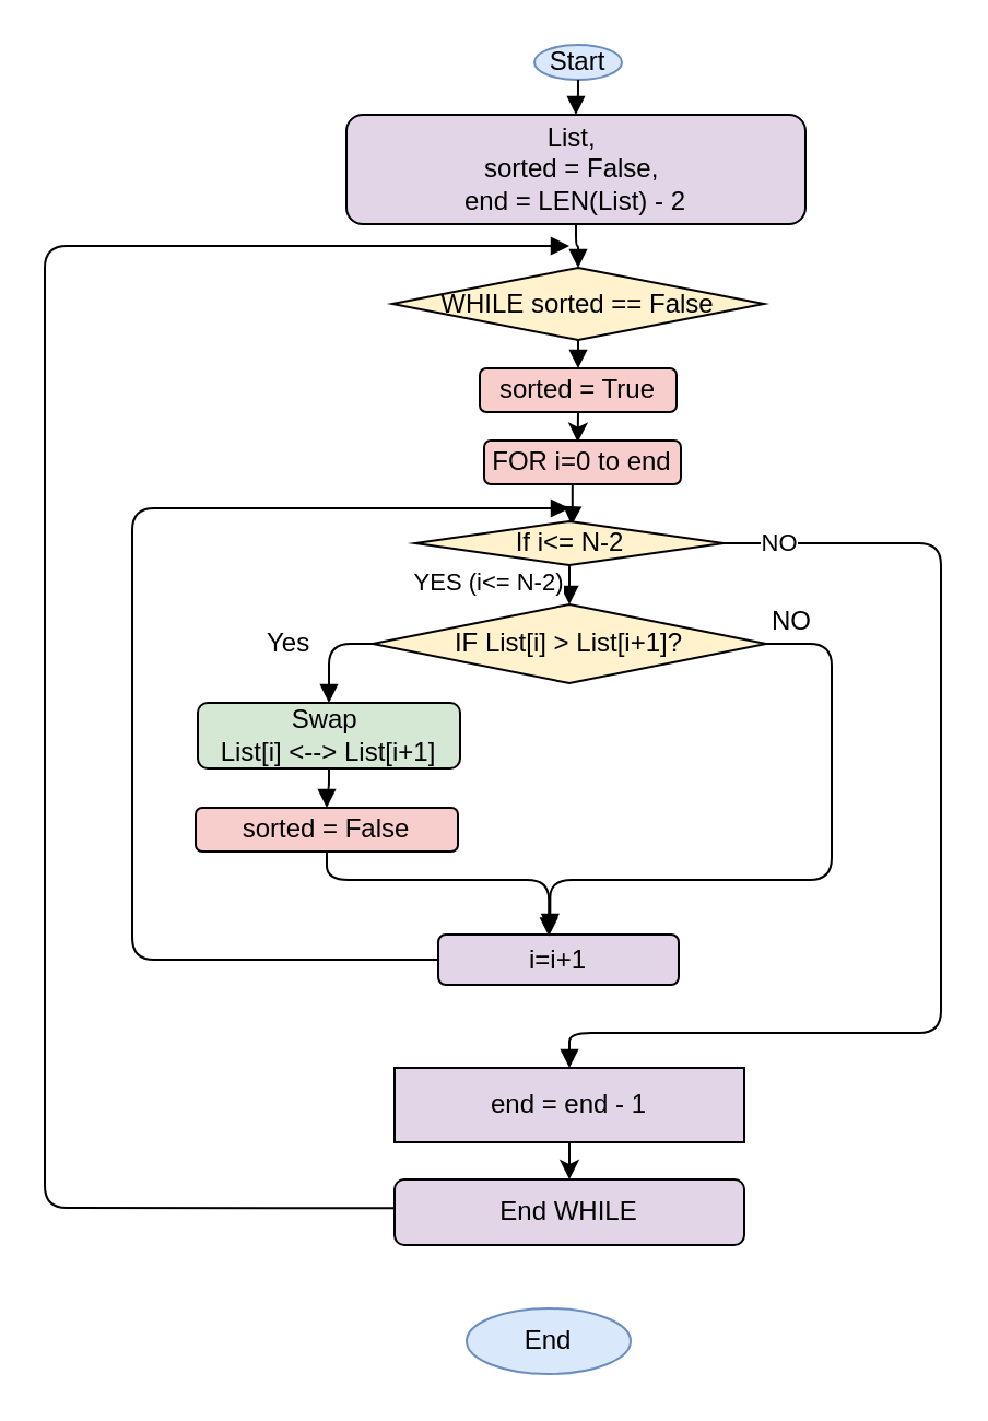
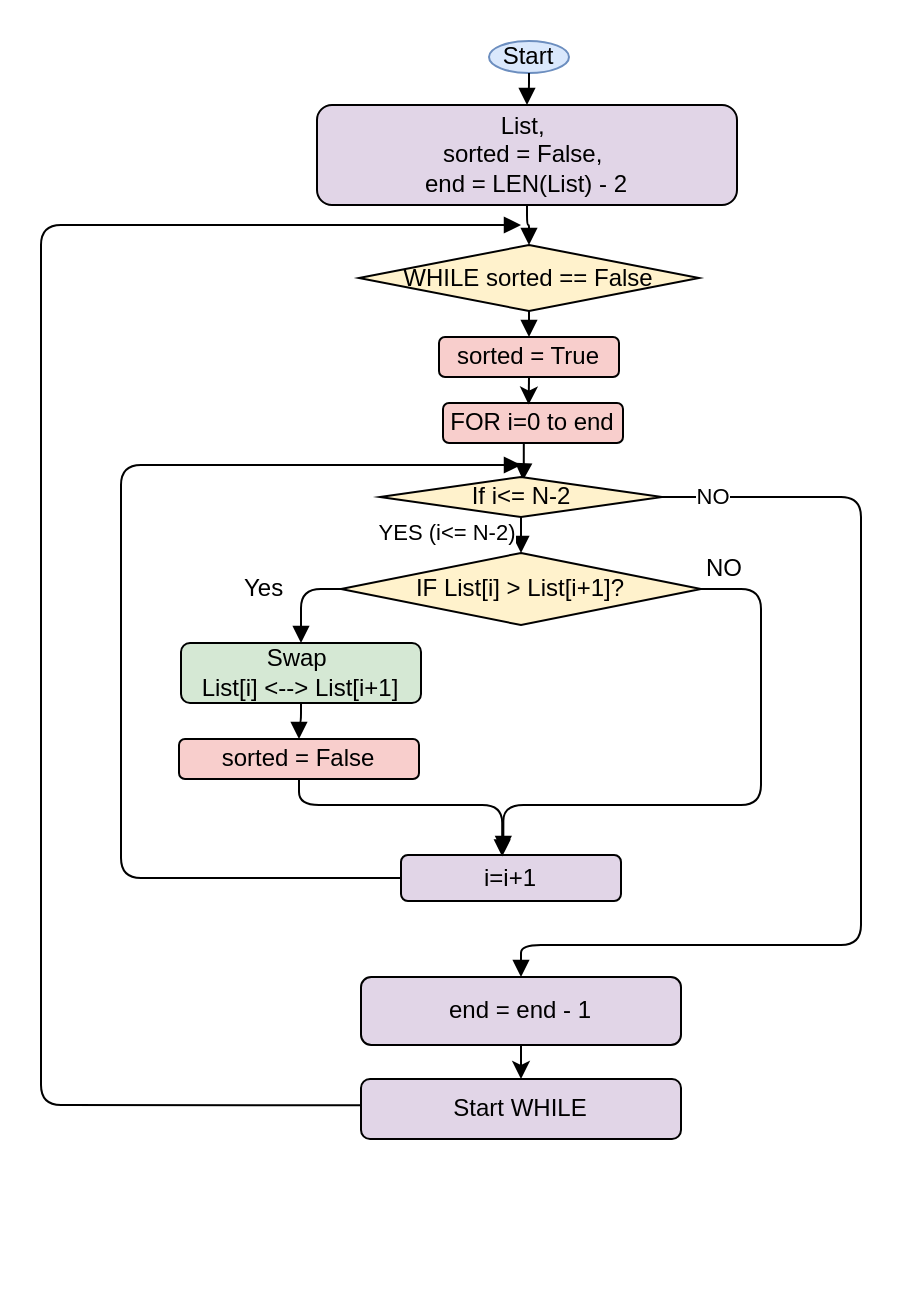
  <mxCell id="0" />
  <mxCell id="1" parent="0" />
  <mxCell id="2" value="Start" style="ellipse;whiteSpace=wrap;html=1;aspect=fixed;fillColor=#dae8fc;strokeColor=#6c8ebf;" parent="1" vertex="1"><mxGeometry x="244" y="20" width="40" height="16" as="geometry" /></mxCell>
  <mxCell id="3" value="&lt;div&gt;List,&amp;nbsp;&lt;/div&gt;&lt;div&gt;sorted = False,&amp;nbsp;&lt;/div&gt;&lt;div&gt;end = LEN(List)&amp;nbsp;- 2&lt;/div&gt;" style="rounded=1;whiteSpace=wrap;html=1;fillColor=#e1d5e7;" parent="1" vertex="1"><mxGeometry x="158" y="52" width="210" height="50" as="geometry" /></mxCell>
  <mxCell id="4" value="WHILE sorted == False" style="rhombus;whiteSpace=wrap;html=1;fillColor=#fff2cc;" parent="1" vertex="1"><mxGeometry x="179" y="122" width="170" height="33" as="geometry" /></mxCell>
  <mxCell id="5" value="sorted = True" style="rounded=1;whiteSpace=wrap;html=1;fillColor=#f8cecc;" parent="1" vertex="1"><mxGeometry x="219" y="168" width="90" height="20" as="geometry" /></mxCell>
  <mxCell id="6" value="IF List[i] &gt; List[i+1]?" style="rhombus;whiteSpace=wrap;html=1;fillColor=#fff2cc;" parent="1" vertex="1"><mxGeometry x="170" y="276" width="180" height="36" as="geometry" /></mxCell>
  <mxCell id="7" value="&lt;div&gt;Swap&amp;nbsp;&lt;/div&gt;&lt;div&gt;List[i] &amp;lt;--&amp;gt; List[i+1]&lt;/div&gt;" style="rounded=1;whiteSpace=wrap;html=1;fillColor=#d5e8d4;" parent="1" vertex="1"><mxGeometry x="90" y="321" width="120" height="30" as="geometry" /></mxCell>
  <mxCell id="8" value="sorted = False" style="rounded=1;whiteSpace=wrap;html=1;fillColor=#f8cecc;" parent="1" vertex="1"><mxGeometry x="89" y="369" width="120" height="20" as="geometry" /></mxCell>
  <mxCell id="9" value="i=i+1" style="rounded=1;whiteSpace=wrap;html=1;fillColor=#e1d5e7;" parent="1" vertex="1"><mxGeometry x="200" y="427" width="110" height="23" as="geometry" /></mxCell>
- <mxCell id="10" value="end = end - 1" style="whiteSpace=wrap;html=1;fillColor=#e1d5e7;rounded=0;" parent="1" vertex="1"><mxGeometry x="180" y="488" width="160" height="34" as="geometry" /></mxCell>
- <mxCell id="11" value="End" style="ellipse;whiteSpace=wrap;html=1;aspect=fixed;fillColor=#dae8fc;strokeColor=#6c8ebf;" parent="1" vertex="1"><mxGeometry x="213" y="598" width="75" height="30" as="geometry" /></mxCell>
+ <mxCell id="10" value="end = end - 1" style="rounded=1;whiteSpace=wrap;html=1;fillColor=#e1d5e7;" parent="1" vertex="1"><mxGeometry x="180" y="488" width="160" height="34" as="geometry" /></mxCell>
  <mxCell id="12" style="edgeStyle=orthogonalEdgeStyle;endArrow=block;endFill=1;" parent="1" source="2" target="3" edge="1"><mxGeometry relative="1" as="geometry" /></mxCell>
  <mxCell id="13" style="edgeStyle=orthogonalEdgeStyle;endArrow=block;endFill=1;" parent="1" source="3" target="4" edge="1"><mxGeometry relative="1" as="geometry" /></mxCell>
  <mxCell id="14" style="edgeStyle=orthogonalEdgeStyle;endArrow=block;endFill=1;" parent="1" source="4" target="5" edge="1"><mxGeometry relative="1" as="geometry" /></mxCell>
  <mxCell id="15" style="edgeStyle=orthogonalEdgeStyle;endArrow=block;endFill=1;entryX=0.507;entryY=0.085;entryDx=0;entryDy=0;entryPerimeter=0;exitX=0.449;exitY=0.93;exitDx=0;exitDy=0;exitPerimeter=0;" parent="1" source="27" target="25" edge="1"><mxGeometry relative="1" as="geometry" /></mxCell>
  <mxCell id="16" style="edgeStyle=orthogonalEdgeStyle;endArrow=block;endFill=1;exitX=0.5;exitY=1;exitDx=0;exitDy=0;" parent="1" source="25" target="6" edge="1"><mxGeometry relative="1" as="geometry" /></mxCell>
  <mxCell id="17" value="YES (i&amp;lt;= N-2)" style="edgeLabel;html=1;align=center;verticalAlign=middle;resizable=0;points=[];" vertex="1" connectable="0" parent="16"><mxGeometry x="-0.328" y="2" relative="1" as="geometry"><mxPoint x="-40" as="offset" /></mxGeometry></mxCell>
  <mxCell id="18" value="" style="edgeStyle=orthogonalEdgeStyle;endArrow=block;endFill=1;exitX=0;exitY=0.5;exitDx=0;exitDy=0;" parent="1" source="6" target="7" edge="1"><mxGeometry relative="1" as="geometry" /></mxCell>
  <mxCell id="19" value="Yes" style="text;html=1;strokeColor=none;fillColor=none;fontSize=12;" parent="1" vertex="1"><mxGeometry y="280" width="30" height="16" as="geometry" x="120" /></mxCell>
  <mxCell id="20" style="edgeStyle=orthogonalEdgeStyle;endArrow=block;endFill=1;" parent="1" source="7" target="8" edge="1"><mxGeometry relative="1" as="geometry" /></mxCell>
  <mxCell id="21" style="edgeStyle=orthogonalEdgeStyle;endArrow=block;endFill=1;exitX=0.5;exitY=1;exitDx=0;exitDy=0;entryX=0.46;entryY=0.033;entryDx=0;entryDy=0;entryPerimeter=0;" parent="1" source="8" target="9" edge="1"><mxGeometry relative="1" as="geometry"><Array as="points"><mxPoint x="149" y="402" /><mxPoint x="251" y="402" /></Array><mxPoint x="260" y="442" as="targetPoint" /></mxGeometry></mxCell>
  <mxCell id="22" value="" style="edgeStyle=orthogonalEdgeStyle;endArrow=block;endFill=1;exitX=1;exitY=0.5;exitDx=0;exitDy=0;entryX=0.465;entryY=-0.046;entryDx=0;entryDy=0;entryPerimeter=0;" parent="1" source="6" target="9" edge="1"><mxGeometry relative="1" as="geometry"><Array as="points"><mxPoint x="380" y="294" /><mxPoint x="380" y="402" /><mxPoint x="251" y="402" /></Array><mxPoint x="260" y="412" as="targetPoint" /></mxGeometry></mxCell>
  <mxCell id="23" style="edgeStyle=orthogonalEdgeStyle;endArrow=block;endFill=1;" parent="1" source="9" edge="1"><mxGeometry relative="1" as="geometry"><mxPoint x="260" y="232" as="targetPoint" /><Array as="points"><mxPoint x="60" y="439" /><mxPoint x="60" y="232" /></Array></mxGeometry></mxCell>
  <mxCell id="24" style="edgeStyle=orthogonalEdgeStyle;endArrow=block;endFill=1;exitX=-0.001;exitY=0.436;exitDx=0;exitDy=0;exitPerimeter=0;" parent="1" source="31" edge="1"><mxGeometry relative="1" as="geometry"><Array as="points"><mxPoint x="174" y="552" /><mxPoint x="20" y="552" /><mxPoint x="20" y="112" /></Array><mxPoint x="260" y="112" as="targetPoint" /></mxGeometry></mxCell>
  <mxCell id="25" value="&lt;div&gt;If i&amp;lt;= N-2&lt;/div&gt;" style="rhombus;whiteSpace=wrap;html=1;fillColor=#fff2cc;" vertex="1" parent="1"><mxGeometry x="189.5" y="238" width="141" height="20" as="geometry" /></mxCell>
  <mxCell id="26" value="NO" style="text;html=1;strokeColor=none;fillColor=none;fontSize=12;" vertex="1" parent="1"><mxGeometry x="351" y="270" width="30" height="16" as="geometry" /></mxCell>
  <mxCell id="27" value="FOR i=0 to end" style="rounded=1;whiteSpace=wrap;html=1;fillColor=#f8cecc;" vertex="1" parent="1"><mxGeometry x="221" y="201" width="90" height="20" as="geometry" /></mxCell>
  <mxCell id="28" value="" style="endArrow=classic;html=1;rounded=0;exitX=0.5;exitY=1;exitDx=0;exitDy=0;entryX=0.476;entryY=0.04;entryDx=0;entryDy=0;entryPerimeter=0;" edge="1" parent="1" source="5" target="27"><mxGeometry width="50" height="50" relative="1" as="geometry"><mxPoint x="240" y="222" as="sourcePoint" /><mxPoint x="290" y="172" as="targetPoint" /></mxGeometry></mxCell>
  <mxCell id="29" style="edgeStyle=orthogonalEdgeStyle;endArrow=block;endFill=1;exitX=1;exitY=0.5;exitDx=0;exitDy=0;entryX=0.5;entryY=0;entryDx=0;entryDy=0;" edge="1" parent="1" source="25" target="10"><mxGeometry relative="1" as="geometry"><mxPoint x="520" y="539" as="sourcePoint" /><mxPoint x="580" y="332" as="targetPoint" /><Array as="points"><mxPoint x="430" y="248" /><mxPoint x="430" y="472" /></Array></mxGeometry></mxCell>
  <mxCell id="30" value="&lt;div&gt;NO&lt;/div&gt;" style="edgeLabel;html=1;align=center;verticalAlign=middle;resizable=0;points=[];" vertex="1" connectable="0" parent="29"><mxGeometry x="-0.903" y="1" relative="1" as="geometry"><mxPoint as="offset" /></mxGeometry></mxCell>
- <mxCell id="31" value="End WHILE" style="rounded=1;whiteSpace=wrap;html=1;fillColor=#e1d5e7;" vertex="1" parent="1"><mxGeometry x="180" y="539" width="160" height="30" as="geometry" /></mxCell>
+ <mxCell id="31" value="Start WHILE" style="rounded=1;whiteSpace=wrap;html=1;fillColor=#e1d5e7;" vertex="1" parent="1"><mxGeometry x="180" y="539" width="160" height="30" as="geometry" /></mxCell>
  <mxCell id="32" value="" style="endArrow=classic;html=1;rounded=0;exitX=0.5;exitY=1;exitDx=0;exitDy=0;entryX=0.5;entryY=0;entryDx=0;entryDy=0;" edge="1" parent="1" source="10" target="31"><mxGeometry width="50" height="50" relative="1" as="geometry"><mxPoint x="-110" y="402" as="sourcePoint" /><mxPoint x="-60" y="352" as="targetPoint" /></mxGeometry></mxCell>
